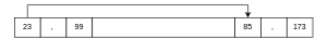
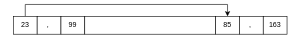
  <mxCell id="0" />
  <mxCell id="1" parent="0" />
  <mxCell id="2" style="edgeStyle=orthogonalEdgeStyle;rounded=0;orthogonalLoop=1;jettySize=auto;html=1;exitX=0.5;exitY=0;exitDx=0;exitDy=0;entryX=0.5;entryY=0;entryDx=0;entryDy=0;" edge="1" parent="1" source="3" target="7"><mxGeometry relative="1" as="geometry" /></mxCell>
  <mxCell id="3" value="23" style="rounded=0;whiteSpace=wrap;html=1;" vertex="1" parent="1"><mxGeometry x="20" y="20" width="40" height="30" as="geometry" /></mxCell>
  <mxCell id="4" value=",&amp;nbsp;" style="rounded=0;whiteSpace=wrap;html=1;" vertex="1" parent="1"><mxGeometry x="60" y="20" width="40" height="30" as="geometry" /></mxCell>
  <mxCell id="5" value="99" style="rounded=0;whiteSpace=wrap;html=1;" vertex="1" parent="1"><mxGeometry x="100" y="20" width="40" height="30" as="geometry" /></mxCell>
  <mxCell id="6" value="" style="rounded=0;whiteSpace=wrap;html=1;" vertex="1" parent="1"><mxGeometry x="140" y="20" width="220" height="30" as="geometry" /></mxCell>
  <mxCell id="7" value="85" style="rounded=0;whiteSpace=wrap;html=1;" vertex="1" parent="1"><mxGeometry x="360" y="20" width="40" height="30" as="geometry" /></mxCell>
  <mxCell id="8" value=",&amp;nbsp;" style="rounded=0;whiteSpace=wrap;html=1;" vertex="1" parent="1"><mxGeometry x="400" y="20" width="40" height="30" as="geometry" /></mxCell>
- <mxCell id="9" value="173" style="rounded=0;whiteSpace=wrap;html=1;" vertex="1" parent="1"><mxGeometry x="440" y="20" width="40" height="30" as="geometry" /></mxCell>
+ <mxCell id="9" value="163" style="rounded=0;whiteSpace=wrap;html=1;" vertex="1" parent="1"><mxGeometry x="440" y="20" width="40" height="30" as="geometry" /></mxCell>
